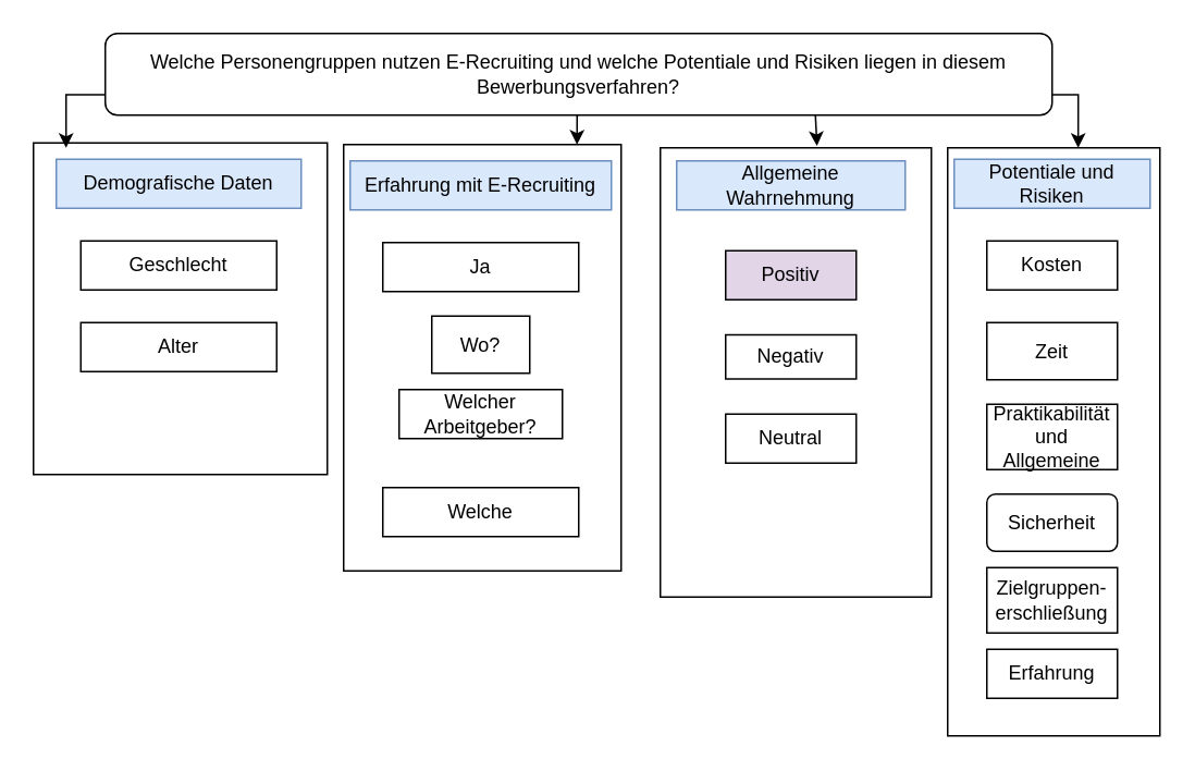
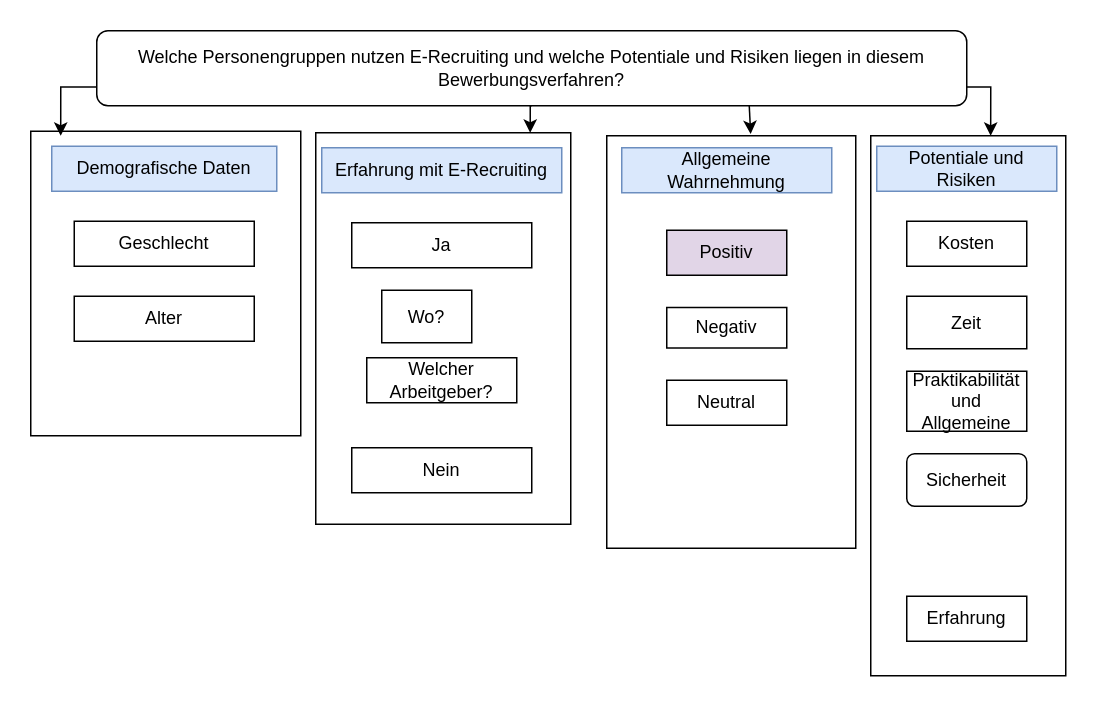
  <mxCell id="0" />
  <mxCell id="1" parent="0" />
  <mxCell id="2" style="edgeStyle=orthogonalEdgeStyle;rounded=0;orthogonalLoop=1;jettySize=auto;html=1;exitX=0;exitY=0.75;exitDx=0;exitDy=0;entryX=0.111;entryY=0.015;entryDx=0;entryDy=0;entryPerimeter=0;" edge="1" parent="1" source="6" target="26"><mxGeometry relative="1" as="geometry" /></mxCell>
  <mxCell id="3" style="edgeStyle=orthogonalEdgeStyle;rounded=0;orthogonalLoop=1;jettySize=auto;html=1;exitX=0.5;exitY=1;exitDx=0;exitDy=0;entryX=0.841;entryY=0;entryDx=0;entryDy=0;entryPerimeter=0;" edge="1" parent="1" source="6" target="27"><mxGeometry relative="1" as="geometry" /></mxCell>
  <mxCell id="4" style="edgeStyle=orthogonalEdgeStyle;rounded=0;orthogonalLoop=1;jettySize=auto;html=1;exitX=0.75;exitY=1;exitDx=0;exitDy=0;entryX=0.578;entryY=-0.004;entryDx=0;entryDy=0;entryPerimeter=0;" edge="1" parent="1" source="6" target="28"><mxGeometry relative="1" as="geometry" /></mxCell>
  <mxCell id="5" style="edgeStyle=orthogonalEdgeStyle;rounded=0;orthogonalLoop=1;jettySize=auto;html=1;exitX=1;exitY=0.75;exitDx=0;exitDy=0;entryX=0.615;entryY=0;entryDx=0;entryDy=0;entryPerimeter=0;" edge="1" parent="1" source="6" target="29"><mxGeometry relative="1" as="geometry" /></mxCell>
  <mxCell id="6" value="Welche Personengruppen nutzen E-Recruiting und welche Potentiale und Risiken liegen in diesem Bewerbungsverfahren?" style="rounded=1;whiteSpace=wrap;html=1;" vertex="1" parent="1"><mxGeometry x="64" y="20" width="580" height="50" as="geometry" /></mxCell>
  <mxCell id="7" value="Demografische Daten" style="rounded=0;whiteSpace=wrap;html=1;fillColor=#dae8fc;strokeColor=#6c8ebf;" vertex="1" parent="1"><mxGeometry x="34" y="97" width="150" height="30" as="geometry" /></mxCell>
  <mxCell id="8" value="Geschlecht" style="rounded=0;whiteSpace=wrap;html=1;" vertex="1" parent="1"><mxGeometry x="49" y="147" width="120" height="30" as="geometry" /></mxCell>
  <mxCell id="9" value="Alter" style="rounded=0;whiteSpace=wrap;html=1;" vertex="1" parent="1"><mxGeometry x="49" y="197" width="120" height="30" as="geometry" /></mxCell>
  <mxCell id="10" value="Erfahrung mit E-Recruiting " style="rounded=0;whiteSpace=wrap;html=1;fillColor=#dae8fc;strokeColor=#6c8ebf;" vertex="1" parent="1"><mxGeometry x="214" y="98" width="160" height="30" as="geometry" /></mxCell>
  <mxCell id="11" value="Ja " style="rounded=0;whiteSpace=wrap;html=1;" vertex="1" parent="1"><mxGeometry x="234" y="148" width="120" height="30" as="geometry" /></mxCell>
- <mxCell id="12" value="Welche" style="rounded=0;whiteSpace=wrap;html=1;" vertex="1" parent="1"><mxGeometry x="234" y="298" width="120" height="30" as="geometry" /></mxCell>
- <mxCell id="13" value="Wo?" style="rounded=0;whiteSpace=wrap;html=1;" vertex="1" parent="1"><mxGeometry x="264" y="193" width="60" height="35" as="geometry" /></mxCell>
+ <mxCell id="12" value="Nein" style="rounded=0;whiteSpace=wrap;html=1;" vertex="1" parent="1"><mxGeometry x="234" y="298" width="120" height="30" as="geometry" /></mxCell>
+ <mxCell id="13" value="Wo?" style="rounded=0;whiteSpace=wrap;html=1;" vertex="1" parent="1"><mxGeometry x="254" y="193" width="60" height="35" as="geometry" /></mxCell>
  <mxCell id="14" value="Welcher Arbeitgeber?" style="rounded=0;whiteSpace=wrap;html=1;" vertex="1" parent="1"><mxGeometry x="244" y="238" width="100" height="30" as="geometry" /></mxCell>
  <mxCell id="15" value="Allgemeine Wahrnehmung" style="rounded=0;whiteSpace=wrap;html=1;fillColor=#dae8fc;strokeColor=#6c8ebf;" vertex="1" parent="1"><mxGeometry x="414" y="98" width="140" height="30" as="geometry" /></mxCell>
  <mxCell id="16" value="Positiv" style="rounded=0;whiteSpace=wrap;html=1;fillColor=#e1d5e7;" vertex="1" parent="1"><mxGeometry x="444" y="153" width="80" height="30" as="geometry" /></mxCell>
  <mxCell id="17" value="Negativ " style="rounded=0;whiteSpace=wrap;html=1;direction=south;" vertex="1" parent="1"><mxGeometry x="444" y="204.5" width="80" height="27" as="geometry" /></mxCell>
  <mxCell id="18" value="Neutral" style="rounded=0;whiteSpace=wrap;html=1;" vertex="1" parent="1"><mxGeometry x="444" y="253" width="80" height="30" as="geometry" /></mxCell>
  <mxCell id="19" value="Potentiale und Risiken" style="rounded=0;whiteSpace=wrap;html=1;fillColor=#dae8fc;strokeColor=#6c8ebf;" vertex="1" parent="1"><mxGeometry x="584" y="97" width="120" height="30" as="geometry" /></mxCell>
  <mxCell id="20" value="Kosten" style="rounded=0;whiteSpace=wrap;html=1;" vertex="1" parent="1"><mxGeometry x="604" y="147" width="80" height="30" as="geometry" /></mxCell>
  <mxCell id="21" value="Zeit" style="rounded=0;whiteSpace=wrap;html=1;" vertex="1" parent="1"><mxGeometry x="604" y="197" width="80" height="35" as="geometry" /></mxCell>
  <mxCell id="22" value="Praktikabilität und Allgemeine" style="rounded=0;whiteSpace=wrap;html=1;" vertex="1" parent="1"><mxGeometry x="604" y="247" width="80" height="40" as="geometry" /></mxCell>
  <mxCell id="23" value="Sicherheit" style="whiteSpace=wrap;html=1;rounded=1;" vertex="1" parent="1"><mxGeometry x="604" y="302" width="80" height="35" as="geometry" /></mxCell>
- <mxCell id="24" value="Zielgruppen-erschließung" style="rounded=0;whiteSpace=wrap;html=1;" vertex="1" parent="1"><mxGeometry x="604" y="347" width="80" height="40" as="geometry" /></mxCell>
  <mxCell id="25" value="Erfahrung" style="rounded=0;whiteSpace=wrap;html=1;" vertex="1" parent="1"><mxGeometry x="604" y="397" width="80" height="30" as="geometry" /></mxCell>
  <mxCell id="26" value="" style="rounded=0;whiteSpace=wrap;html=1;fillColor=none;" vertex="1" parent="1"><mxGeometry x="20" y="87" width="180" height="203" as="geometry" /></mxCell>
  <mxCell id="27" value="" style="rounded=0;whiteSpace=wrap;html=1;fillColor=none;" vertex="1" parent="1"><mxGeometry x="210" y="88" width="170" height="261" as="geometry" /></mxCell>
  <mxCell id="28" value="" style="rounded=0;whiteSpace=wrap;html=1;fillColor=none;" vertex="1" parent="1"><mxGeometry x="404" y="90" width="166" height="275" as="geometry" /></mxCell>
  <mxCell id="29" value="" style="rounded=0;whiteSpace=wrap;html=1;fillColor=none;" vertex="1" parent="1"><mxGeometry x="580" y="90" width="130" height="360" as="geometry" /></mxCell>
